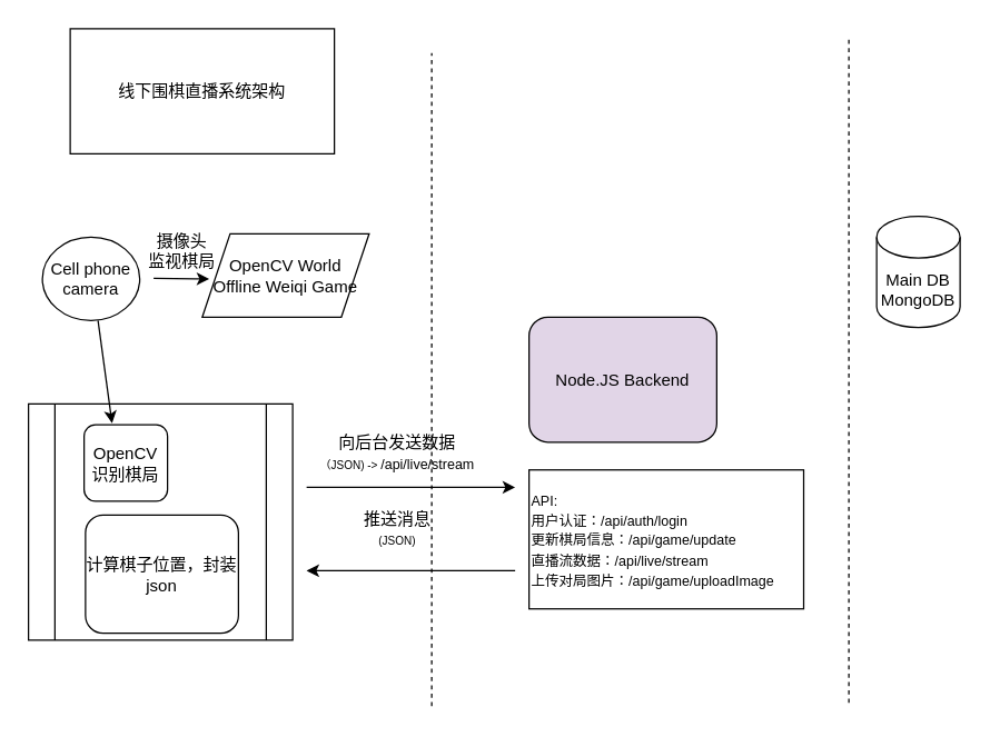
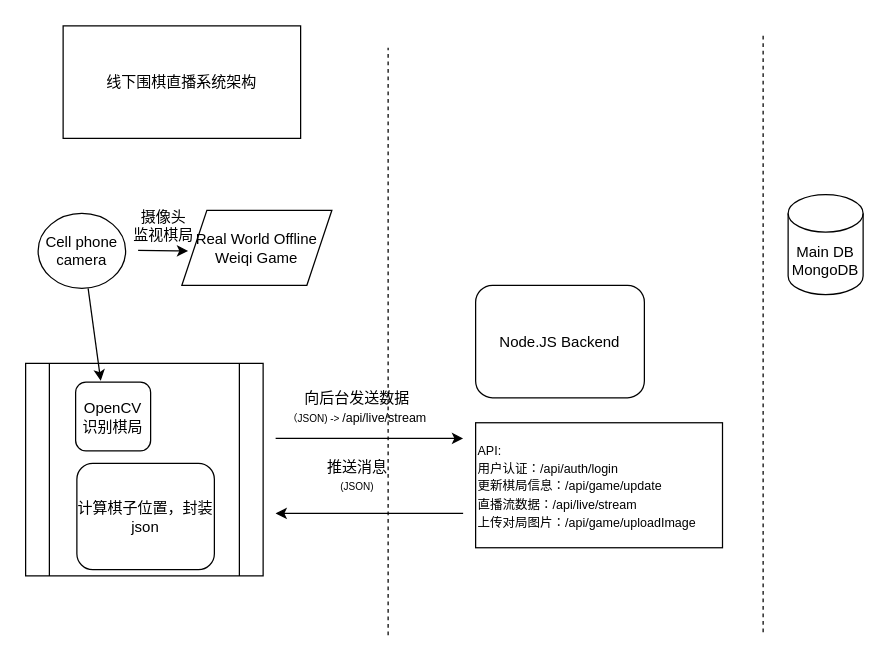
  <mxCell id="0" />
  <mxCell id="1" parent="0" />
  <mxCell id="2" value="线下围棋直播系统架构" style="rounded=0;whiteSpace=wrap;html=1;" vertex="1" parent="1"><mxGeometry x="50" y="20" width="190" height="90" as="geometry" /></mxCell>
  <mxCell id="3" value="Main DB&lt;br&gt;&lt;div&gt;MongoDB&lt;/div&gt;" style="shape=cylinder3;whiteSpace=wrap;html=1;boundedLbl=1;backgroundOutline=1;size=15;" vertex="1" parent="1"><mxGeometry x="630" y="155" width="60" height="80" as="geometry" /></mxCell>
  <mxCell id="4" value="&lt;div style=&quot;text-align: justify;&quot;&gt;&lt;span style=&quot;background-color: transparent; color: light-dark(rgb(0, 0, 0), rgb(255, 255, 255));&quot;&gt;&lt;br&gt;&lt;/span&gt;&lt;/div&gt;&lt;div style=&quot;text-align: justify;&quot;&gt;&lt;span style=&quot;background-color: transparent; color: light-dark(rgb(0, 0, 0), rgb(255, 255, 255));&quot;&gt;&lt;br&gt;&lt;/span&gt;&lt;/div&gt;&lt;div style=&quot;text-align: justify;&quot;&gt;&lt;span style=&quot;background-color: transparent; color: light-dark(rgb(0, 0, 0), rgb(255, 255, 255));&quot;&gt;&lt;br&gt;&lt;/span&gt;&lt;/div&gt;&lt;div style=&quot;text-align: justify;&quot;&gt;&lt;span style=&quot;background-color: transparent; color: light-dark(rgb(0, 0, 0), rgb(255, 255, 255));&quot;&gt;&lt;br&gt;&lt;/span&gt;&lt;/div&gt;&lt;div style=&quot;text-align: justify;&quot;&gt;&lt;span style=&quot;background-color: transparent; color: light-dark(rgb(0, 0, 0), rgb(255, 255, 255));&quot;&gt;&lt;br&gt;&lt;/span&gt;&lt;/div&gt;&lt;div style=&quot;text-align: justify;&quot;&gt;&lt;span style=&quot;background-color: transparent; color: light-dark(rgb(0, 0, 0), rgb(255, 255, 255));&quot;&gt;&lt;br&gt;&lt;/span&gt;&lt;/div&gt;&lt;div style=&quot;text-align: justify;&quot;&gt;&lt;span style=&quot;background-color: transparent; color: light-dark(rgb(0, 0, 0), rgb(255, 255, 255));&quot;&gt;&lt;br&gt;&lt;/span&gt;&lt;/div&gt;&lt;div style=&quot;text-align: justify;&quot;&gt;&lt;span style=&quot;background-color: transparent; color: light-dark(rgb(0, 0, 0), rgb(255, 255, 255));&quot;&gt;&lt;br&gt;&lt;/span&gt;&lt;/div&gt;&lt;div style=&quot;text-align: justify;&quot;&gt;&lt;span style=&quot;background-color: transparent; color: light-dark(rgb(0, 0, 0), rgb(255, 255, 255));&quot;&gt;&lt;br&gt;&lt;/span&gt;&lt;/div&gt;&lt;div style=&quot;text-align: justify;&quot;&gt;&lt;span style=&quot;background-color: transparent; color: light-dark(rgb(0, 0, 0), rgb(255, 255, 255));&quot;&gt;&lt;br&gt;&lt;/span&gt;&lt;/div&gt;&lt;div style=&quot;text-align: justify;&quot;&gt;&lt;span style=&quot;background-color: transparent; color: light-dark(rgb(0, 0, 0), rgb(255, 255, 255));&quot;&gt;Android APP&lt;/span&gt;&lt;/div&gt;" style="shape=process;whiteSpace=wrap;html=1;backgroundOutline=1;align=center;" vertex="1" parent="1"><mxGeometry x="20" y="290" width="190" height="170" as="geometry" /></mxCell>
- <mxCell id="5" value="OpenCV World Offline Weiqi Game" style="shape=parallelogram;perimeter=parallelogramPerimeter;whiteSpace=wrap;html=1;fixedSize=1;" vertex="1" parent="1"><mxGeometry x="145" y="167.5" width="120" height="60" as="geometry" /></mxCell>
+ <mxCell id="5" value="Real World Offline Weiqi Game" style="shape=parallelogram;perimeter=parallelogramPerimeter;whiteSpace=wrap;html=1;fixedSize=1;" vertex="1" parent="1"><mxGeometry x="145" y="167.5" width="120" height="60" as="geometry" /></mxCell>
  <mxCell id="6" value="Cell phone camera" style="ellipse;whiteSpace=wrap;html=1;" vertex="1" parent="1"><mxGeometry x="30" y="170" width="70" height="60" as="geometry" /></mxCell>
  <mxCell id="7" value="" style="endArrow=none;dashed=1;html=1;rounded=0;" edge="1" parent="1"><mxGeometry width="50" height="50" relative="1" as="geometry"><mxPoint x="310" y="507.5" as="sourcePoint" /><mxPoint x="310" y="37.5" as="targetPoint" /></mxGeometry></mxCell>
  <mxCell id="8" value="" style="endArrow=none;dashed=1;html=1;rounded=0;" edge="1" parent="1"><mxGeometry width="50" height="50" relative="1" as="geometry"><mxPoint x="610" y="505" as="sourcePoint" /><mxPoint x="610" y="25" as="targetPoint" /></mxGeometry></mxCell>
- <mxCell id="9" value="Node.JS Backend" style="rounded=1;whiteSpace=wrap;html=1;fillColor=#e1d5e7;" vertex="1" parent="1"><mxGeometry x="380" y="227.5" width="135" height="90" as="geometry" /></mxCell>
+ <mxCell id="9" value="Node.JS Backend" style="rounded=1;whiteSpace=wrap;html=1;" vertex="1" parent="1"><mxGeometry x="380" y="227.5" width="135" height="90" as="geometry" /></mxCell>
  <mxCell id="10" value="&lt;font style=&quot;font-size: 10px;&quot;&gt;API:&lt;br&gt;用户认证：/api/auth/login&lt;/font&gt;&lt;div&gt;&lt;span style=&quot;font-size: 10px;&quot;&gt;更新棋局信息：/api/game/update&lt;/span&gt;&lt;/div&gt;&lt;div&gt;&lt;span style=&quot;font-size: 10px;&quot;&gt;直播流数据：/api/live/stream&lt;/span&gt;&lt;/div&gt;&lt;div&gt;&lt;span style=&quot;font-size: 10px;&quot;&gt;上传对局图片：/api/game/uploadImage&lt;/span&gt;&lt;/div&gt;" style="rounded=0;whiteSpace=wrap;html=1;align=left;" vertex="1" parent="1"><mxGeometry x="380" y="337.5" width="197.5" height="100" as="geometry" /></mxCell>
  <mxCell id="11" value="" style="endArrow=classic;html=1;rounded=0;" edge="1" parent="1"><mxGeometry width="50" height="50" relative="1" as="geometry"><mxPoint x="220" y="350" as="sourcePoint" /><mxPoint x="370" y="350" as="targetPoint" /></mxGeometry></mxCell>
  <mxCell id="12" value="向后台发送数据&lt;div&gt;&lt;font style=&quot;font-size: 8px;&quot;&gt;（JSON) -&amp;gt;&amp;nbsp;&lt;/font&gt;&lt;span style=&quot;font-size: 10px; text-align: left; text-wrap-mode: wrap; background-color: transparent; color: light-dark(rgb(0, 0, 0), rgb(255, 255, 255));&quot;&gt;/api/live/stream&lt;/span&gt;&lt;/div&gt;" style="text;html=1;align=center;verticalAlign=middle;resizable=0;points=[];autosize=1;strokeColor=none;fillColor=none;" vertex="1" parent="1"><mxGeometry x="220" y="305" width="130" height="40" as="geometry" /></mxCell>
  <mxCell id="13" value="" style="endArrow=classic;html=1;rounded=0;" edge="1" parent="1"><mxGeometry width="50" height="50" relative="1" as="geometry"><mxPoint x="370" y="410" as="sourcePoint" /><mxPoint x="220" y="410" as="targetPoint" /></mxGeometry></mxCell>
  <mxCell id="14" value="推送消息&lt;div&gt;&lt;font style=&quot;font-size: 8px;&quot;&gt;(JSON)&lt;/font&gt;&lt;/div&gt;" style="text;html=1;align=center;verticalAlign=middle;resizable=0;points=[];autosize=1;strokeColor=none;fillColor=none;" vertex="1" parent="1"><mxGeometry x="250" y="360" width="70" height="40" as="geometry" /></mxCell>
  <mxCell id="15" value="" style="endArrow=classic;html=1;rounded=0;" edge="1" parent="1"><mxGeometry width="50" height="50" relative="1" as="geometry"><mxPoint x="110" y="199.66" as="sourcePoint" /><mxPoint x="150" y="200" as="targetPoint" /><Array as="points"><mxPoint x="140" y="200" /></Array></mxGeometry></mxCell>
  <mxCell id="16" value="摄像头&lt;div&gt;监视棋局&lt;/div&gt;" style="text;html=1;align=center;verticalAlign=middle;resizable=0;points=[];autosize=1;strokeColor=none;fillColor=none;" vertex="1" parent="1"><mxGeometry x="95" y="160" width="70" height="40" as="geometry" /></mxCell>
  <mxCell id="17" value="OpenCV&lt;div&gt;识别棋局&lt;/div&gt;" style="rounded=1;whiteSpace=wrap;html=1;" vertex="1" parent="1"><mxGeometry x="60" y="305" width="60" height="55" as="geometry" /></mxCell>
  <mxCell id="18" value="" style="endArrow=classic;html=1;rounded=0;entryX=0.335;entryY=-0.019;entryDx=0;entryDy=0;entryPerimeter=0;" edge="1" parent="1" target="17"><mxGeometry width="50" height="50" relative="1" as="geometry"><mxPoint x="70" y="230" as="sourcePoint" /><mxPoint x="120" y="180" as="targetPoint" /></mxGeometry></mxCell>
  <mxCell id="19" value="计算棋子位置，封装json" style="rounded=1;whiteSpace=wrap;html=1;" vertex="1" parent="1"><mxGeometry x="61" y="370" width="110" height="85" as="geometry" /></mxCell>
